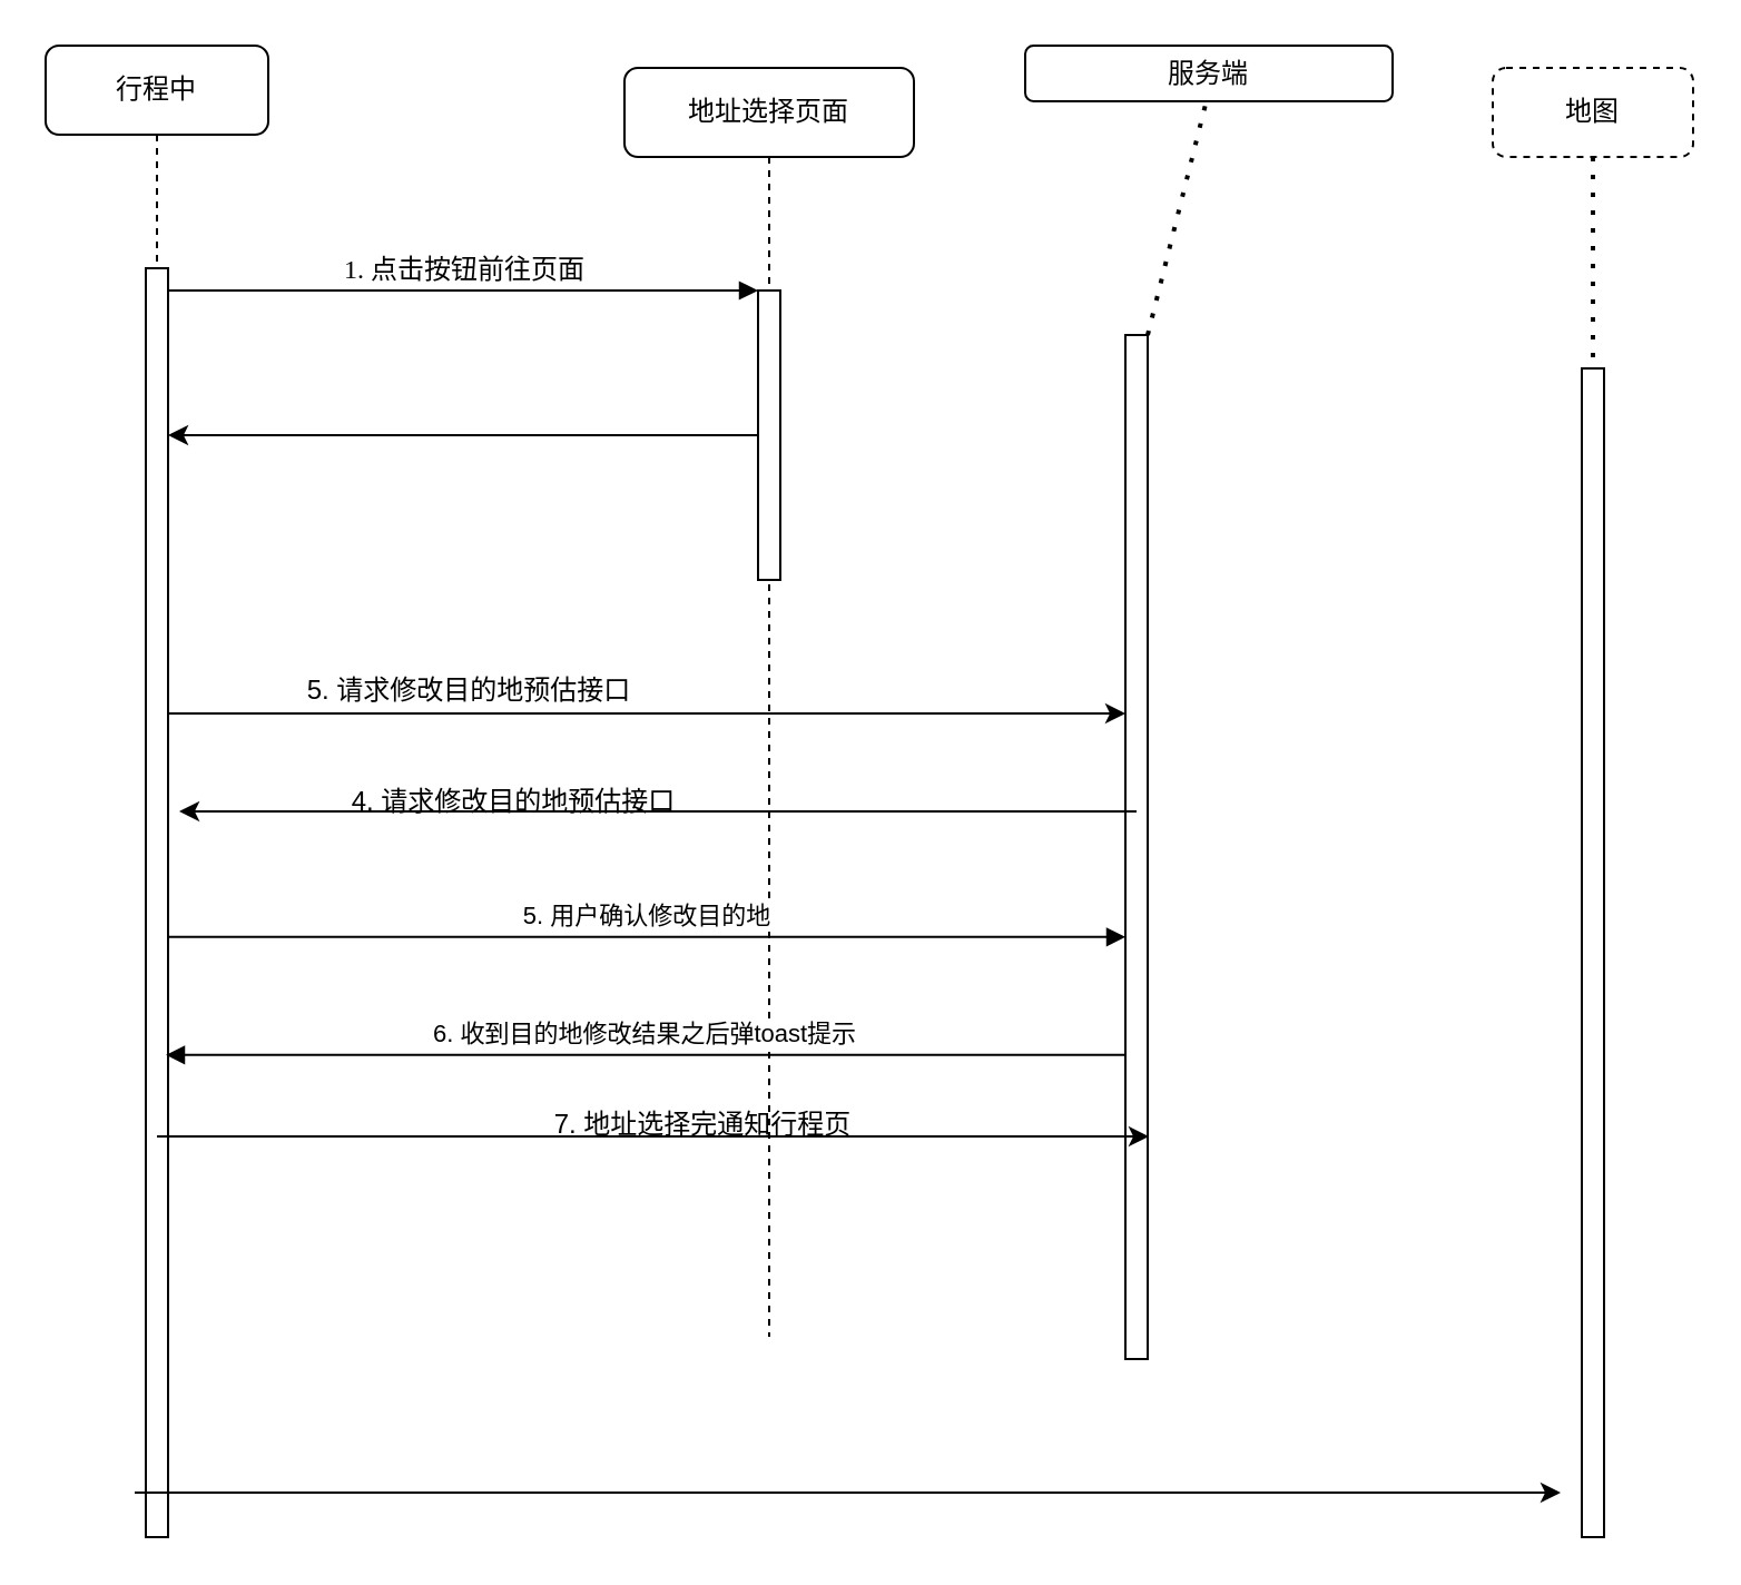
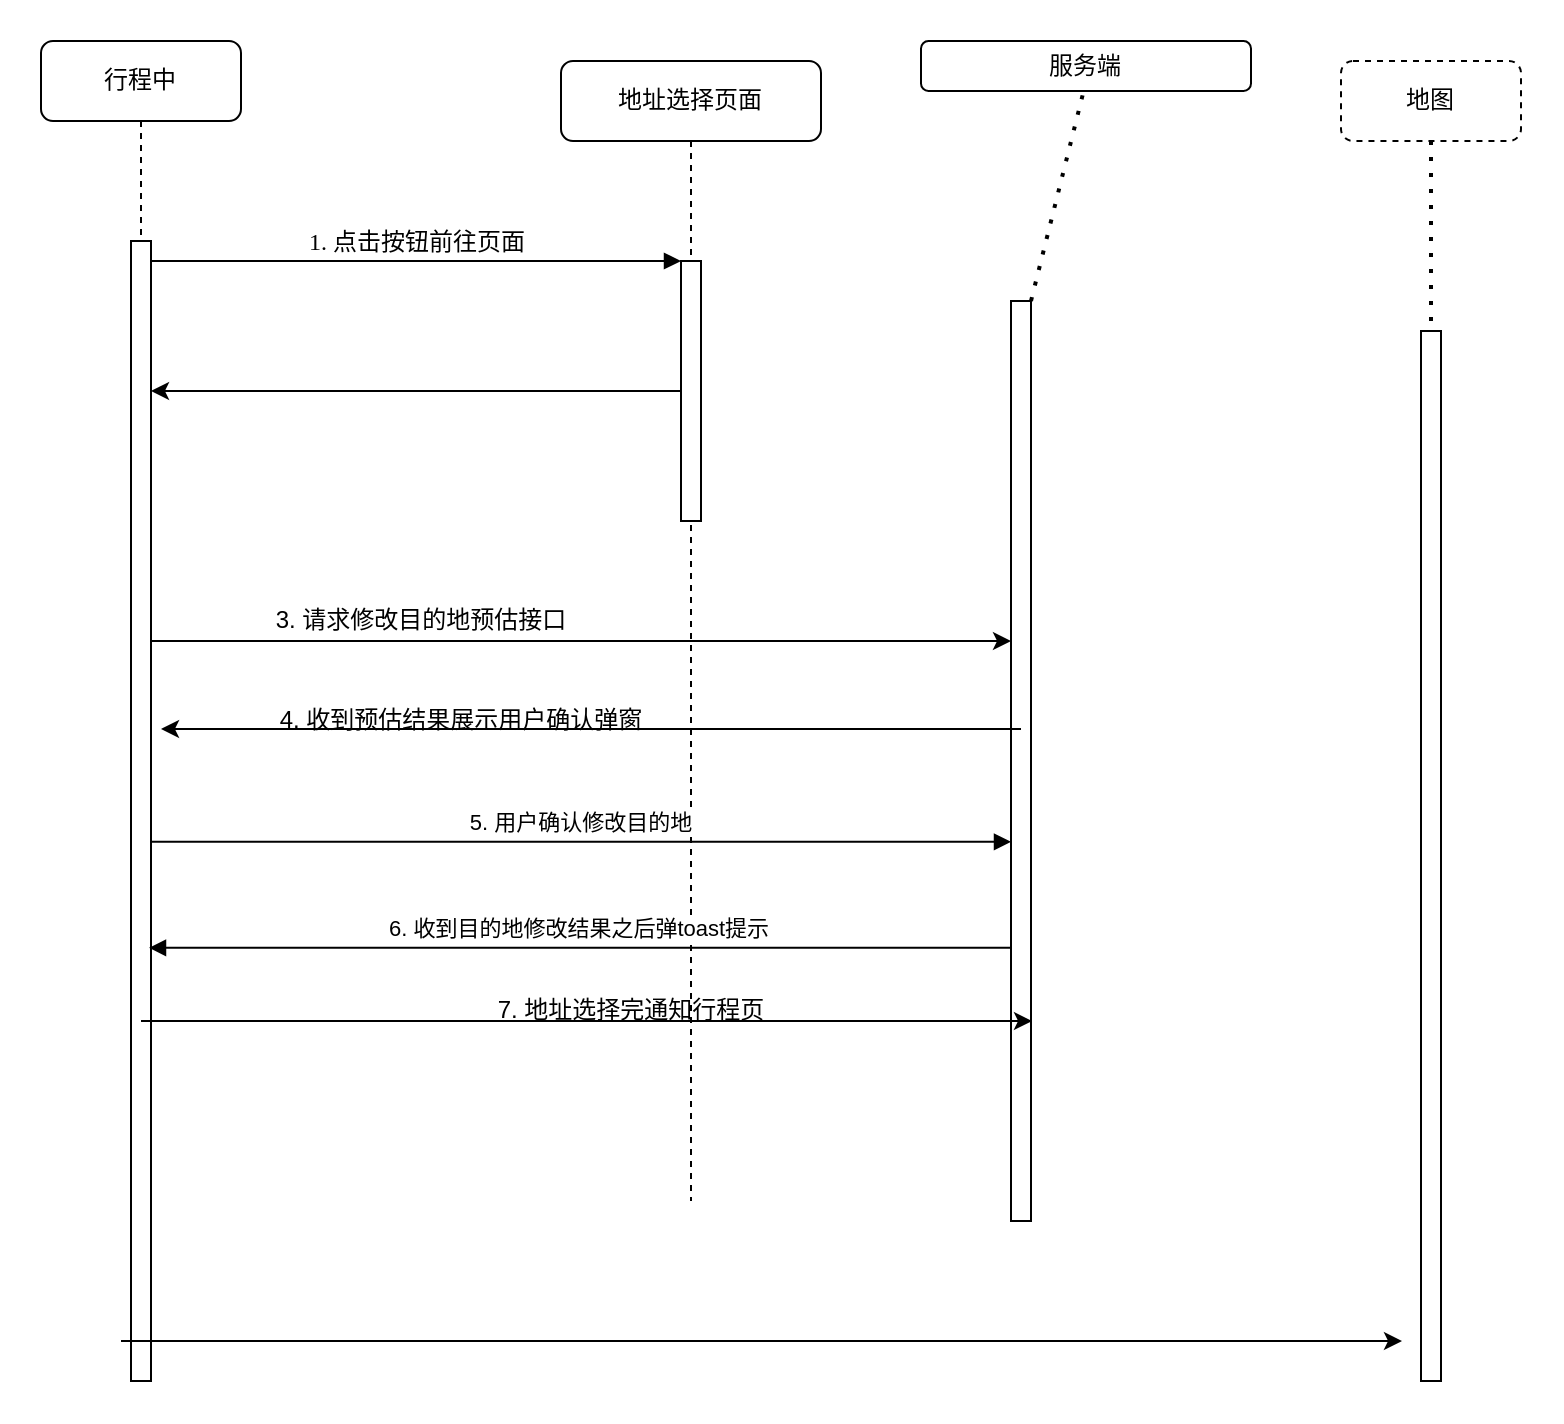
  <mxCell id="0" />
  <mxCell id="1" parent="0" />
  <mxCell id="2" value="行程中" style="shape=umlLifeline;perimeter=lifelinePerimeter;whiteSpace=wrap;html=1;container=1;collapsible=0;recursiveResize=0;outlineConnect=0;rounded=1;shadow=0;comic=0;labelBackgroundColor=none;strokeWidth=1;fontFamily=Verdana;fontSize=12;align=center;" parent="1" vertex="1"><mxGeometry x="20" y="20" width="100" height="670" as="geometry" /></mxCell>
  <mxCell id="3" value="" style="html=1;points=[];perimeter=orthogonalPerimeter;rounded=0;shadow=0;comic=0;labelBackgroundColor=none;strokeWidth=1;fontFamily=Verdana;fontSize=12;align=center;" parent="2" vertex="1"><mxGeometry x="45" y="100" width="10" height="570" as="geometry" /></mxCell>
  <mxCell id="4" value="地址选择页面" style="shape=umlLifeline;perimeter=lifelinePerimeter;whiteSpace=wrap;html=1;container=1;collapsible=0;recursiveResize=0;outlineConnect=0;rounded=1;shadow=0;comic=0;labelBackgroundColor=none;strokeWidth=1;fontFamily=Verdana;fontSize=12;align=center;" parent="1" vertex="1"><mxGeometry x="280" y="30" width="130" height="570" as="geometry" /></mxCell>
  <mxCell id="5" value="" style="html=1;points=[];perimeter=orthogonalPerimeter;rounded=0;shadow=0;comic=0;labelBackgroundColor=none;strokeWidth=1;fontFamily=Verdana;fontSize=12;align=center;" parent="4" vertex="1"><mxGeometry x="60" y="100" width="10" height="130" as="geometry" /></mxCell>
- <mxCell id="6" value="4. 请求修改目的地预估接口" style="text;html=1;align=center;verticalAlign=middle;resizable=0;points=[];autosize=1;strokeColor=none;fillColor=none;" vertex="1" parent="4"><mxGeometry x="-150" y="315" width="200" height="30" as="geometry" /></mxCell>
+ <mxCell id="6" value="4. 收到预估结果展示用户确认弹窗" style="text;html=1;align=center;verticalAlign=middle;resizable=0;points=[];autosize=1;strokeColor=none;fillColor=none;" vertex="1" parent="4"><mxGeometry x="-150" y="315" width="200" height="30" as="geometry" /></mxCell>
  <mxCell id="7" value="7. 地址选择完通知行程页" style="text;html=1;align=center;verticalAlign=middle;resizable=0;points=[];autosize=1;strokeColor=none;fillColor=none;" vertex="1" parent="4"><mxGeometry x="-55" y="460" width="180" height="30" as="geometry" /></mxCell>
  <mxCell id="8" value="1. 点击按钮前往页面" style="html=1;verticalAlign=bottom;endArrow=block;entryX=0;entryY=0;labelBackgroundColor=none;fontFamily=Verdana;fontSize=12;edgeStyle=elbowEdgeStyle;elbow=vertical;" parent="1" source="3" target="5" edge="1"><mxGeometry relative="1" as="geometry"><mxPoint x="150" y="140" as="sourcePoint" /><mxPoint as="offset" /></mxGeometry></mxCell>
  <mxCell id="9" value="地图" style="rounded=1;whiteSpace=wrap;html=1;dashed=1;" vertex="1" parent="1"><mxGeometry x="670" y="30" width="90" height="40" as="geometry" /></mxCell>
  <mxCell id="10" value="" style="html=1;points=[[0,0,0,0,5],[0,1,0,0,-5],[1,0,0,0,5],[1,1,0,0,-5]];perimeter=orthogonalPerimeter;outlineConnect=0;targetShapes=umlLifeline;portConstraint=eastwest;newEdgeStyle={&quot;curved&quot;:0,&quot;rounded&quot;:0};" vertex="1" parent="1"><mxGeometry x="710" y="165" width="10" height="525" as="geometry" /></mxCell>
  <mxCell id="11" value="" style="endArrow=none;dashed=1;html=1;dashPattern=1 3;strokeWidth=2;rounded=0;" edge="1" parent="1" source="9" target="10"><mxGeometry width="50" height="50" relative="1" as="geometry"><mxPoint x="620" y="320" as="sourcePoint" /><mxPoint x="670" y="270" as="targetPoint" /></mxGeometry></mxCell>
  <mxCell id="12" value="" style="endArrow=classic;html=1;rounded=0;" edge="1" parent="1" source="5" target="3"><mxGeometry relative="1" as="geometry"><mxPoint x="100" y="220" as="sourcePoint" /><mxPoint x="200" y="220" as="targetPoint" /></mxGeometry></mxCell>
  <mxCell id="13" value="" style="endArrow=classic;html=1;rounded=0;" edge="1" parent="1"><mxGeometry relative="1" as="geometry"><mxPoint x="60" y="670" as="sourcePoint" /><mxPoint x="700.5" y="670" as="targetPoint" /><Array as="points"><mxPoint x="390.5" y="670" /></Array></mxGeometry></mxCell>
  <mxCell id="14" value="服务端" style="rounded=1;whiteSpace=wrap;html=1;" vertex="1" parent="1"><mxGeometry x="460" y="20" width="165" height="25" as="geometry" /></mxCell>
  <mxCell id="15" value="" style="html=1;points=[[0,0,0,0,5],[0,1,0,0,-5],[1,0,0,0,5],[1,1,0,0,-5]];perimeter=orthogonalPerimeter;outlineConnect=0;targetShapes=umlLifeline;portConstraint=eastwest;newEdgeStyle={&quot;curved&quot;:0,&quot;rounded&quot;:0};" vertex="1" parent="1"><mxGeometry x="505" y="150" width="10" height="460" as="geometry" /></mxCell>
  <mxCell id="16" value="" style="endArrow=none;dashed=1;html=1;dashPattern=1 3;strokeWidth=2;rounded=0;" edge="1" parent="1" source="15" target="14"><mxGeometry width="50" height="50" relative="1" as="geometry"><mxPoint x="350" y="340" as="sourcePoint" /><mxPoint x="400" y="290" as="targetPoint" /></mxGeometry></mxCell>
  <mxCell id="17" value="" style="endArrow=classic;html=1;rounded=0;" edge="1" parent="1" source="3" target="15"><mxGeometry width="50" height="50" relative="1" as="geometry"><mxPoint x="350" y="340" as="sourcePoint" /><mxPoint x="400" y="290" as="targetPoint" /><Array as="points"><mxPoint x="300" y="320" /></Array></mxGeometry></mxCell>
- <mxCell id="18" value="5. 请求修改目的地预估接口" style="text;html=1;align=center;verticalAlign=middle;resizable=0;points=[];autosize=1;strokeColor=none;fillColor=none;" vertex="1" parent="1"><mxGeometry x="125" y="295" width="170" height="30" as="geometry" /></mxCell>
+ <mxCell id="18" value="3. 请求修改目的地预估接口" style="text;html=1;align=center;verticalAlign=middle;resizable=0;points=[];autosize=1;strokeColor=none;fillColor=none;" vertex="1" parent="1"><mxGeometry x="125" y="295" width="170" height="30" as="geometry" /></mxCell>
  <mxCell id="19" value="5. 用户确认修改目的地" style="html=1;verticalAlign=bottom;endArrow=block;curved=0;rounded=0;exitX=1;exitY=0.527;exitDx=0;exitDy=0;exitPerimeter=0;" edge="1" parent="1" source="3" target="15"><mxGeometry width="80" relative="1" as="geometry"><mxPoint x="420" y="430" as="sourcePoint" /><mxPoint x="570" y="430" as="targetPoint" /><mxPoint as="offset" /></mxGeometry></mxCell>
  <mxCell id="20" value="" style="endArrow=classic;html=1;rounded=0;" edge="1" parent="1"><mxGeometry width="50" height="50" relative="1" as="geometry"><mxPoint x="510" y="364" as="sourcePoint" /><mxPoint x="80" y="364" as="targetPoint" /><Array as="points"><mxPoint x="295" y="364" /></Array></mxGeometry></mxCell>
  <mxCell id="21" value="6. 收到目的地修改结果之后弹toast提示" style="html=1;verticalAlign=bottom;endArrow=block;curved=0;rounded=0;entryX=0.9;entryY=0.62;entryDx=0;entryDy=0;entryPerimeter=0;" edge="1" parent="1" source="15" target="3"><mxGeometry width="80" relative="1" as="geometry"><mxPoint x="505" y="460" as="sourcePoint" /><mxPoint x="330" y="460" as="targetPoint" /></mxGeometry></mxCell>
  <mxCell id="22" value="" style="endArrow=classic;html=1;rounded=0;" edge="1" parent="1"><mxGeometry width="50" height="50" relative="1" as="geometry"><mxPoint x="70" y="510" as="sourcePoint" /><mxPoint x="515.5" y="510" as="targetPoint" /></mxGeometry></mxCell>
